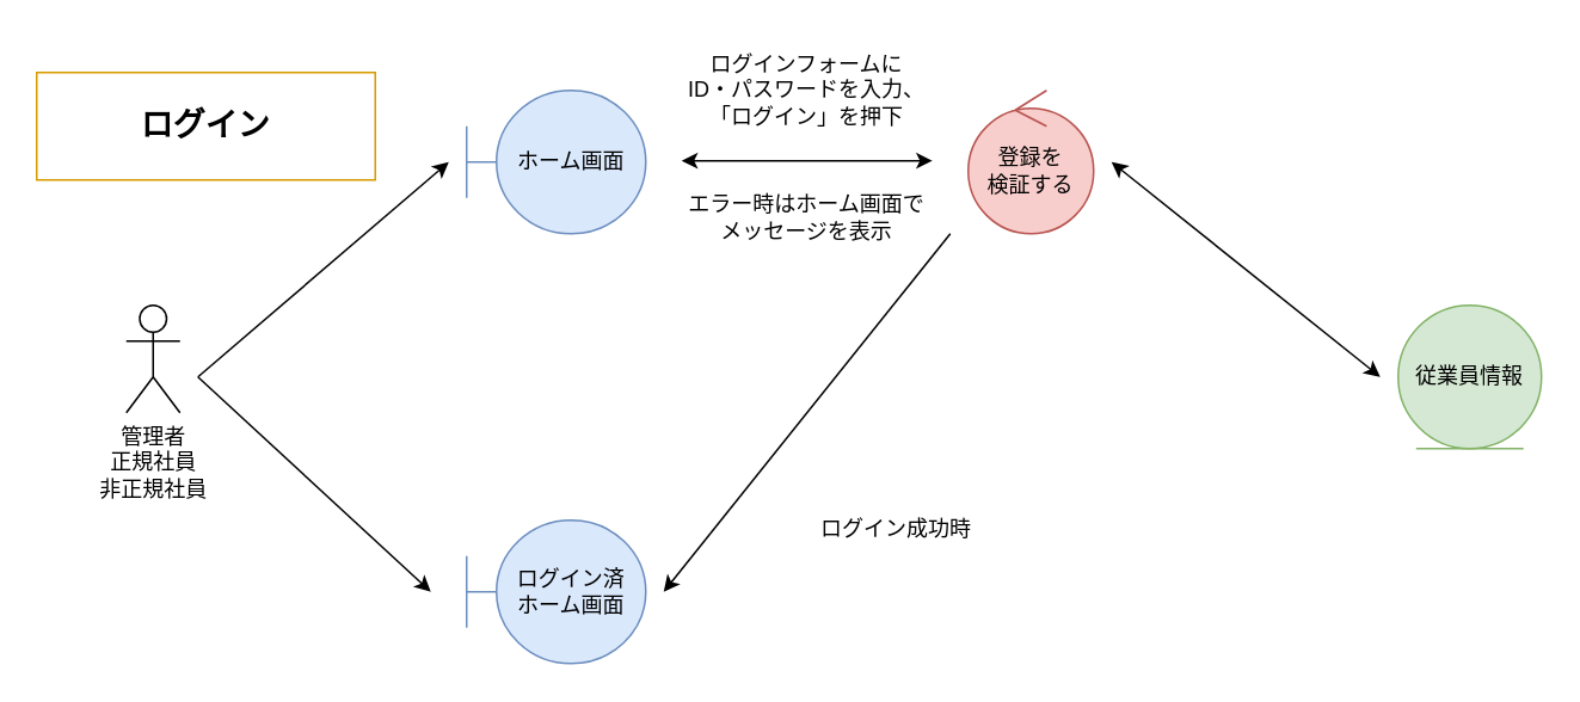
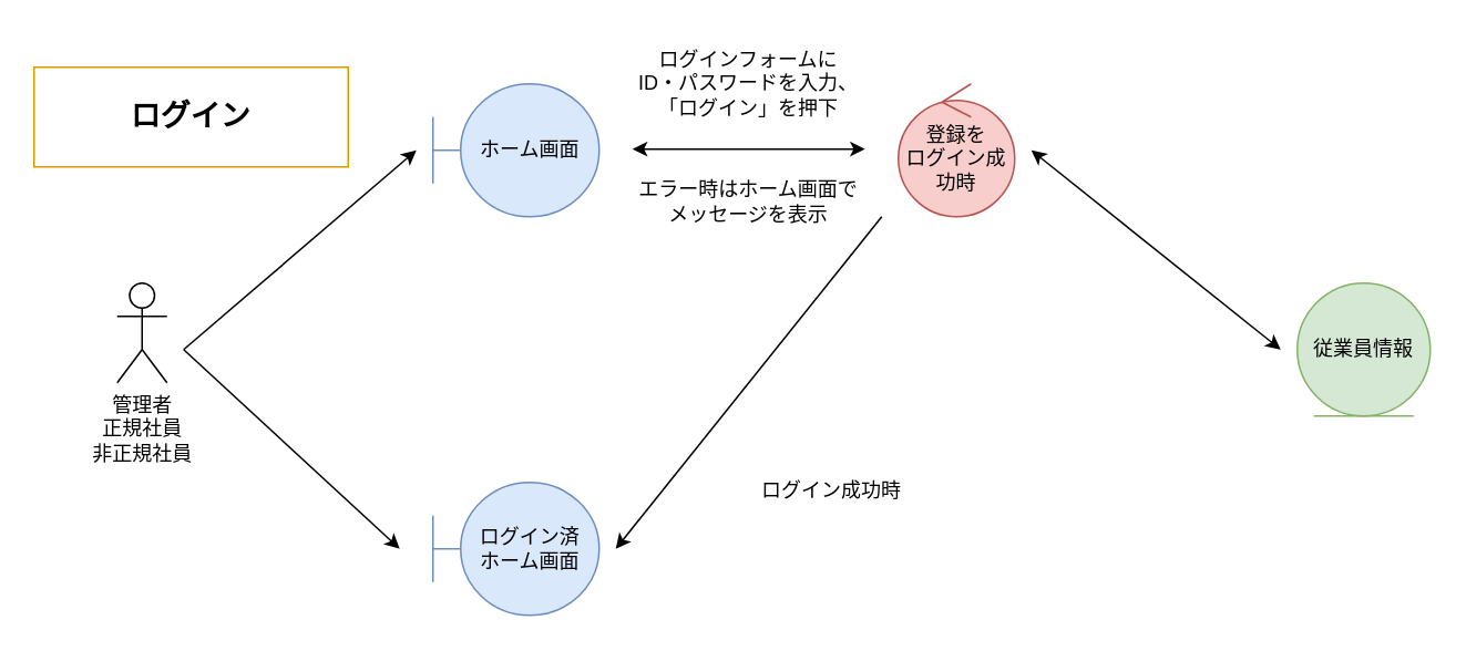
  <mxCell id="0" />
  <mxCell id="1" parent="0" />
  <mxCell id="2" value="管理者&lt;br&gt;正規社員&lt;br&gt;非正規社員" style="shape=umlActor;verticalLabelPosition=bottom;verticalAlign=top;html=1;" parent="1" vertex="1"><mxGeometry x="70" y="170" width="30" height="60" as="geometry" /></mxCell>
- <mxCell id="3" value="登録を&lt;br&gt;検証する" style="ellipse;shape=umlControl;whiteSpace=wrap;html=1;fillColor=#f8cecc;strokeColor=#b85450;" parent="1" vertex="1"><mxGeometry x="540" y="50" width="70" height="80" as="geometry" /></mxCell>
+ <mxCell id="3" value="登録を&lt;br&gt;ログイン成功時" style="ellipse;shape=umlControl;whiteSpace=wrap;html=1;fillColor=#f8cecc;strokeColor=#b85450;" parent="1" vertex="1"><mxGeometry x="540" y="50" width="70" height="80" as="geometry" /></mxCell>
  <mxCell id="4" value="従業員情報" style="ellipse;shape=umlEntity;whiteSpace=wrap;html=1;fillColor=#d5e8d4;strokeColor=#82b366;" parent="1" vertex="1"><mxGeometry x="780" y="170" width="80" height="80" as="geometry" /></mxCell>
  <mxCell id="5" value="" style="endArrow=classic;html=1;rounded=0;endFill=1;startArrow=classic;startFill=1;" parent="1" edge="1"><mxGeometry width="50" height="50" relative="1" as="geometry"><mxPoint x="770" y="210" as="sourcePoint" /><mxPoint x="620" y="90" as="targetPoint" /></mxGeometry></mxCell>
  <mxCell id="6" value="" style="endArrow=classic;html=1;rounded=0;" parent="1" edge="1"><mxGeometry width="50" height="50" relative="1" as="geometry"><mxPoint x="110" y="210" as="sourcePoint" /><mxPoint x="240" y="330" as="targetPoint" /></mxGeometry></mxCell>
  <mxCell id="7" value="ホーム画面" style="shape=umlBoundary;whiteSpace=wrap;html=1;fillColor=#dae8fc;strokeColor=#6c8ebf;" parent="1" vertex="1"><mxGeometry x="260" y="50" width="100" height="80" as="geometry" /></mxCell>
  <mxCell id="8" value="" style="endArrow=classic;html=1;rounded=0;" parent="1" edge="1"><mxGeometry width="50" height="50" relative="1" as="geometry"><mxPoint x="110" y="210" as="sourcePoint" /><mxPoint x="250" y="90" as="targetPoint" /></mxGeometry></mxCell>
  <mxCell id="9" value="" style="endArrow=classic;html=1;rounded=0;startArrow=classic;startFill=1;" parent="1" edge="1"><mxGeometry width="50" height="50" relative="1" as="geometry"><mxPoint x="380" y="89.29" as="sourcePoint" /><mxPoint x="520" y="89.29" as="targetPoint" /></mxGeometry></mxCell>
  <mxCell id="10" value="ログイン済&lt;br&gt;ホーム画面" style="shape=umlBoundary;whiteSpace=wrap;html=1;fillColor=#dae8fc;strokeColor=#6c8ebf;" parent="1" vertex="1"><mxGeometry x="260" y="290" width="100" height="80" as="geometry" /></mxCell>
  <mxCell id="11" value="ログインフォームに&lt;br&gt;ID・パスワードを入力、&lt;br&gt;「ログイン」を押下" style="text;html=1;strokeColor=none;fillColor=none;align=center;verticalAlign=middle;whiteSpace=wrap;rounded=0;" parent="1" vertex="1"><mxGeometry x="380" y="20" width="140" height="60" as="geometry" /></mxCell>
  <mxCell id="12" value="ログイン成功時" style="text;html=1;strokeColor=none;fillColor=none;align=center;verticalAlign=middle;whiteSpace=wrap;rounded=0;" parent="1" vertex="1"><mxGeometry x="430" y="280" width="140" height="30" as="geometry" /></mxCell>
  <mxCell id="13" value="エラー時はホーム画面で&lt;br&gt;メッセージを表示" style="text;html=1;strokeColor=none;fillColor=none;align=center;verticalAlign=middle;whiteSpace=wrap;rounded=0;" parent="1" vertex="1"><mxGeometry x="380" y="100" width="140" height="42.5" as="geometry" /></mxCell>
  <mxCell id="14" value="" style="endArrow=none;html=1;rounded=0;endFill=0;startArrow=classic;startFill=1;" parent="1" edge="1"><mxGeometry width="50" height="50" relative="1" as="geometry"><mxPoint x="370" y="330" as="sourcePoint" /><mxPoint x="530" y="130" as="targetPoint" /></mxGeometry></mxCell>
  <mxCell id="15" value="ログイン" style="rounded=0;whiteSpace=wrap;html=1;fillColor=#ffffff;strokeColor=#d79b00;fontStyle=1;fontSize=18;" vertex="1" parent="1"><mxGeometry x="20" y="40" width="189" height="60" as="geometry" /></mxCell>
